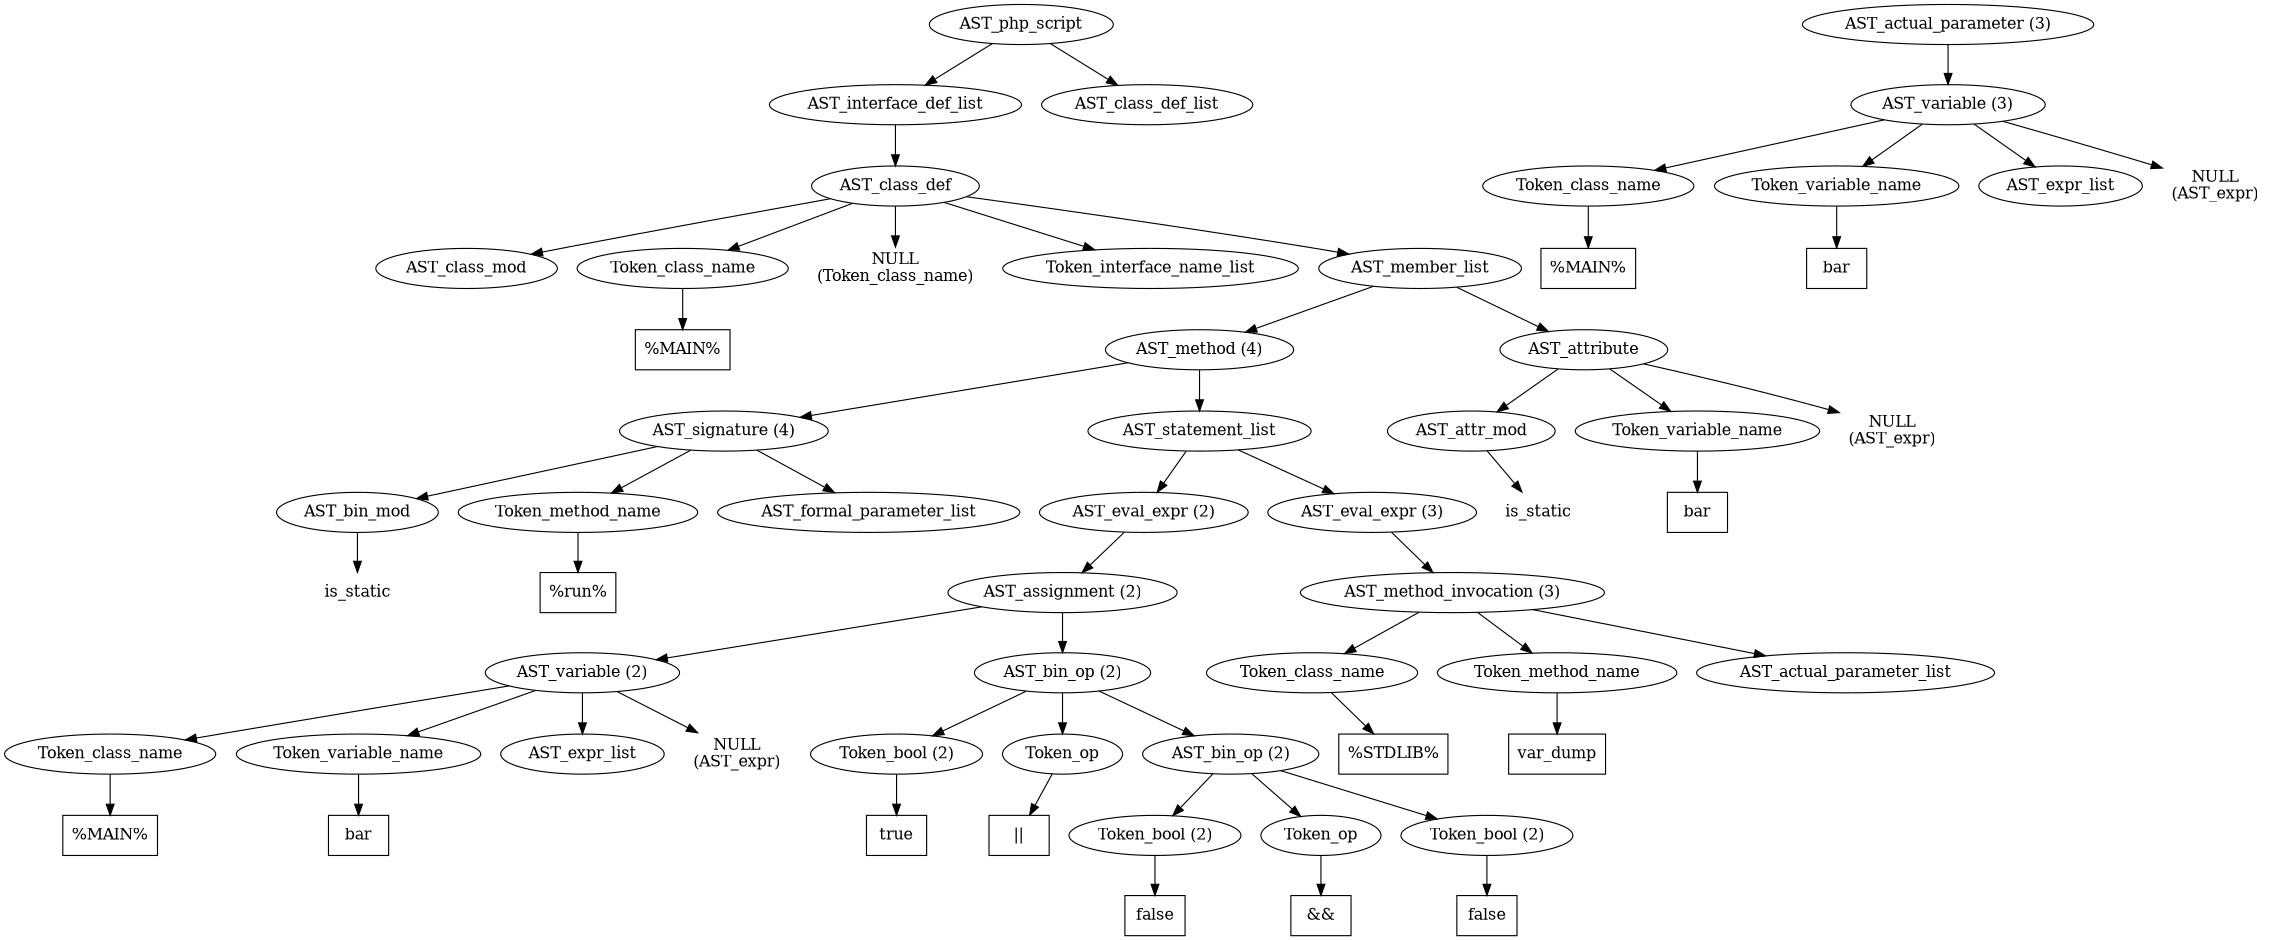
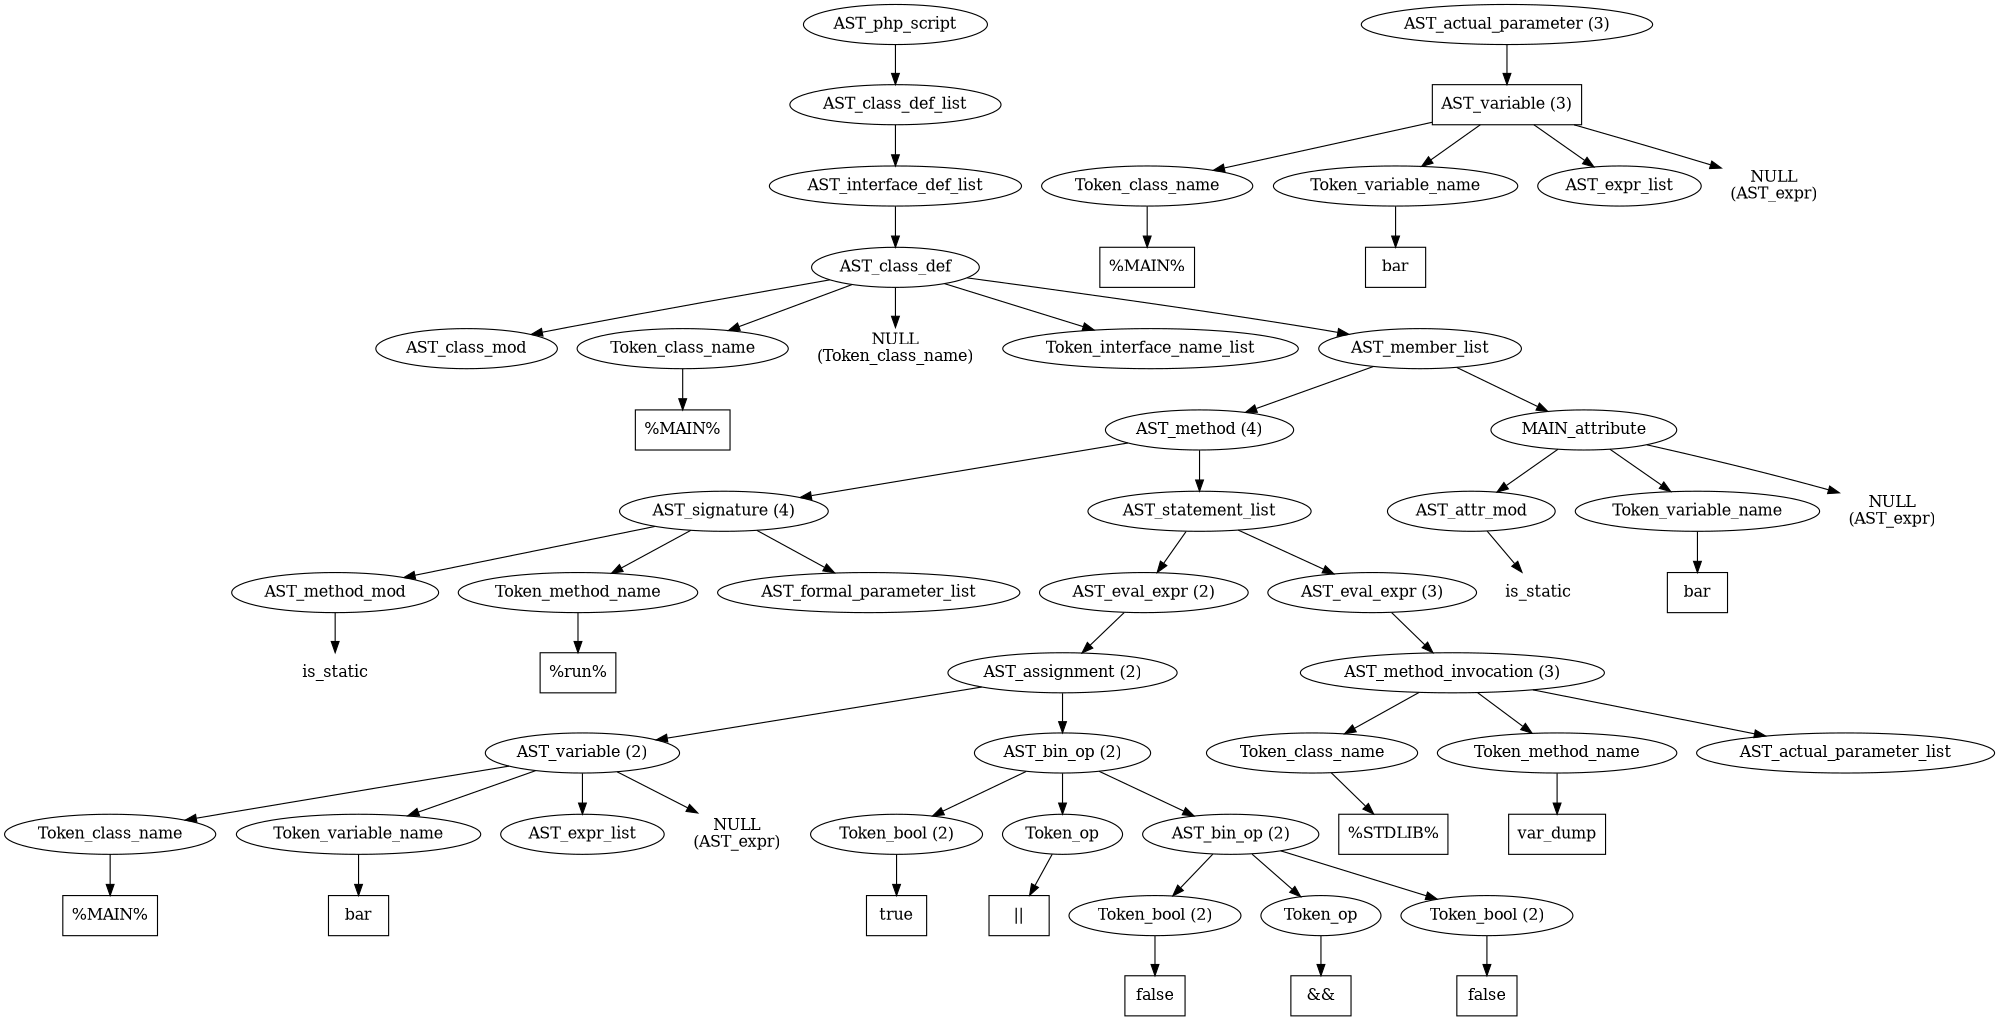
  digraph {
    n1 [label=AST_php_script]
    n2 [label=AST_interface_def_list]
    n3 [label=AST_class_def_list]
    n4 [label=AST_class_def]
    n5 [label=AST_class_mod]
    n6 [label=Token_class_name]
    n7 [label="NULL\n(Token_class_name)" shape=plaintext]
    n8 [label=Token_interface_name_list]
    n9 [label=AST_member_list]
    n10 [label="%MAIN%" shape=box]
    n11 [label="AST_method (4)"]
-   n12 [label=AST_attribute]
+   n12 [label=MAIN_attribute]
    n13 [label="AST_signature (4)"]
    n14 [label=AST_statement_list]
    n15 [label=AST_attr_mod]
    n16 [label=Token_variable_name]
    n17 [label="NULL\n(AST_expr)" shape=plaintext]
-   n18 [label=AST_bin_mod]
+   n18 [label=AST_method_mod]
    n19 [label=Token_method_name]
    n20 [label=AST_formal_parameter_list]
    n21 [label="AST_eval_expr (2)"]
    n22 [label="AST_eval_expr (3)"]
    n23 [label=is_static shape=plaintext]
    n24 [label="%run%" shape=box]
    n25 [label="AST_assignment (2)"]
    n26 [label="AST_method_invocation (3)"]
    n27 [label="AST_variable (2)"]
    n28 [label="AST_bin_op (2)"]
    n29 [label=Token_class_name]
    n30 [label=Token_variable_name]
    n31 [label=AST_expr_list]
    n32 [label="NULL\n(AST_expr)" shape=plaintext]
    n33 [label="Token_bool (2)"]
    n34 [label=Token_op]
    n35 [label="AST_bin_op (2)"]
    n36 [label="%MAIN%" shape=box]
    n37 [label=bar shape=box]
    n38 [label=true shape=box]
    n39 [label="||" shape=box]
    n40 [label="Token_bool (2)"]
    n41 [label=Token_op]
    n42 [label="Token_bool (2)"]
    n43 [label=false shape=box]
    n44 [label="&&" shape=box]
    n45 [label=false shape=box]
    n46 [label=Token_class_name]
    n47 [label=Token_method_name]
    n48 [label=AST_actual_parameter_list]
    n49 [label="%STDLIB%" shape=box]
    n50 [label=var_dump shape=box]
    n51 [label="AST_actual_parameter (3)"]
-   n52 [label="AST_variable (3)"]
+   n52 [label="AST_variable (3)" shape=box]
    n53 [label=Token_class_name]
    n54 [label=Token_variable_name]
    n55 [label=AST_expr_list]
    n56 [label="NULL\n(AST_expr)" shape=plaintext]
    n57 [label="%MAIN%" shape=box]
    n58 [label=bar shape=box]
    n59 [label=is_static shape=plaintext]
    n60 [label=bar shape=box]
-   n1 -> n2
+   n3 -> n2
    n1 -> n3
    n2 -> n4
    n4 -> n5
    n4 -> n6
    n4 -> n7
    n4 -> n8
    n4 -> n9
    n6 -> n10
    n9 -> n11
    n9 -> n12
    n11 -> n13
    n11 -> n14
    n12 -> n15
    n12 -> n16
    n12 -> n17
    n13 -> n18
    n13 -> n19
    n13 -> n20
    n14 -> n21
    n14 -> n22
    n15 -> n59
    n16 -> n60
    n18 -> n23
    n19 -> n24
    n21 -> n25
    n22 -> n26
    n25 -> n27
    n25 -> n28
    n26 -> n46
    n26 -> n47
    n26 -> n48
    n27 -> n29
    n27 -> n30
    n27 -> n31
    n27 -> n32
    n28 -> n33
    n28 -> n34
    n28 -> n35
    n29 -> n36
    n30 -> n37
    n33 -> n38
    n34 -> n39
    n35 -> n40
    n35 -> n41
    n35 -> n42
    n40 -> n43
    n41 -> n44
    n42 -> n45
    n46 -> n49
    n47 -> n50
    n51 -> n52
    n52 -> n53
    n52 -> n54
    n52 -> n55
    n52 -> n56
    n53 -> n57
    n54 -> n58
  }
